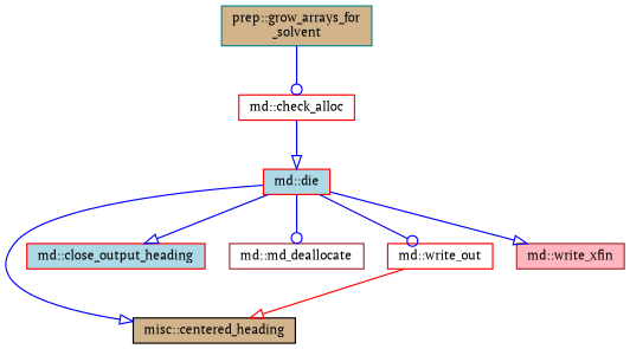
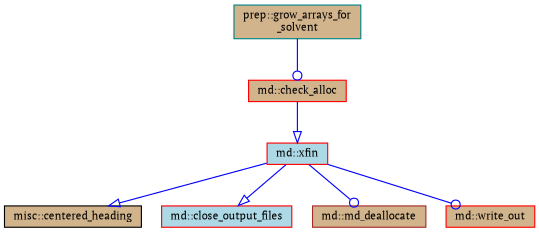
  digraph {
    fontname="PT Serif"
    rankdir=TB
    node [color=red fillcolor=tan fontname="PT Serif" fontsize=10 shape=record style=filled]
    edge [arrowhead=onormal color=blue fontname="PT Serif" fontsize=10 labelfontname=Helvetica labelfontsize=10 style=solid]
    n1 [color=teal height=0.2 label="prep::grow_arrays_for\l_solvent" width=0.4]
-   n2 [fillcolor=white height=0.2 label="md::check_alloc" width=0.4]
-   n3 [fillcolor=lightblue height=0.2 label="md::die" width=0.4]
+   n2 [height=0.2 label="md::check_alloc" width=0.4]
+   n3 [fillcolor=lightblue height=0.2 label="md::xfin" width=0.4]
    n4 [color=black height=0.2 label="misc::centered_heading" width=0.4]
-   n5 [fillcolor=lightblue height=0.2 label="md::close_output_heading" width=0.4]
-   n6 [color=brown fillcolor=white height=0.2 label="md::md_deallocate" width=0.4]
-   n7 [fillcolor=white height=0.2 label="md::write_out" width=0.4]
-   n8 [color=brown fillcolor=lightpink height=0.2 label="md::write_xfin" width=0.4]
+   n5 [fillcolor=lightblue height=0.2 label="md::close_output_files" width=0.4]
+   n6 [color=brown height=0.2 label="md::md_deallocate" width=0.4]
+   n7 [height=0.2 label="md::write_out" width=0.4]
    n1 -> n2 [arrowhead=odot]
    n2 -> n3
    n3 -> n4
    n3 -> n5
    n3 -> n6 [arrowhead=odot]
    n3 -> n7 [arrowhead=odot]
-   n3 -> n8
-   n7 -> n4 [color=red]
  }
